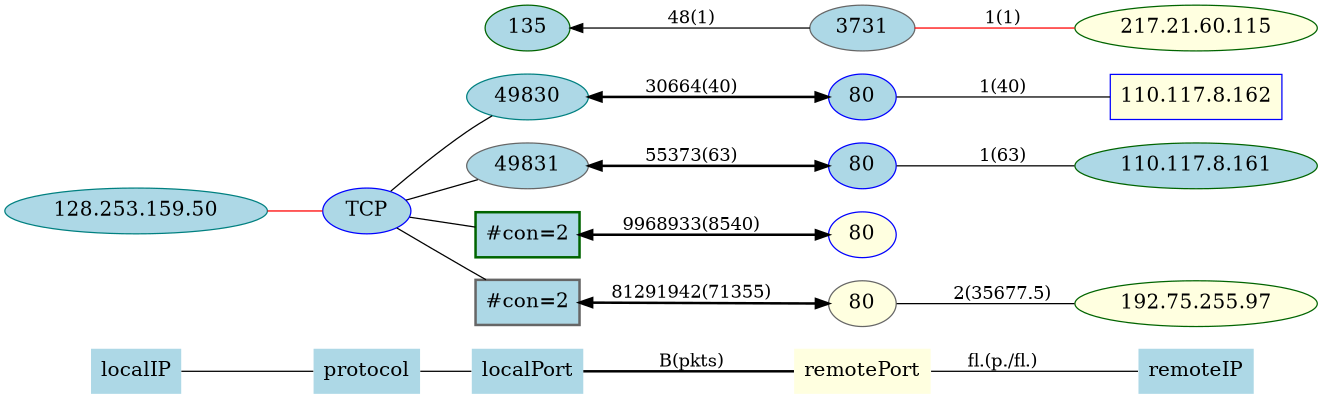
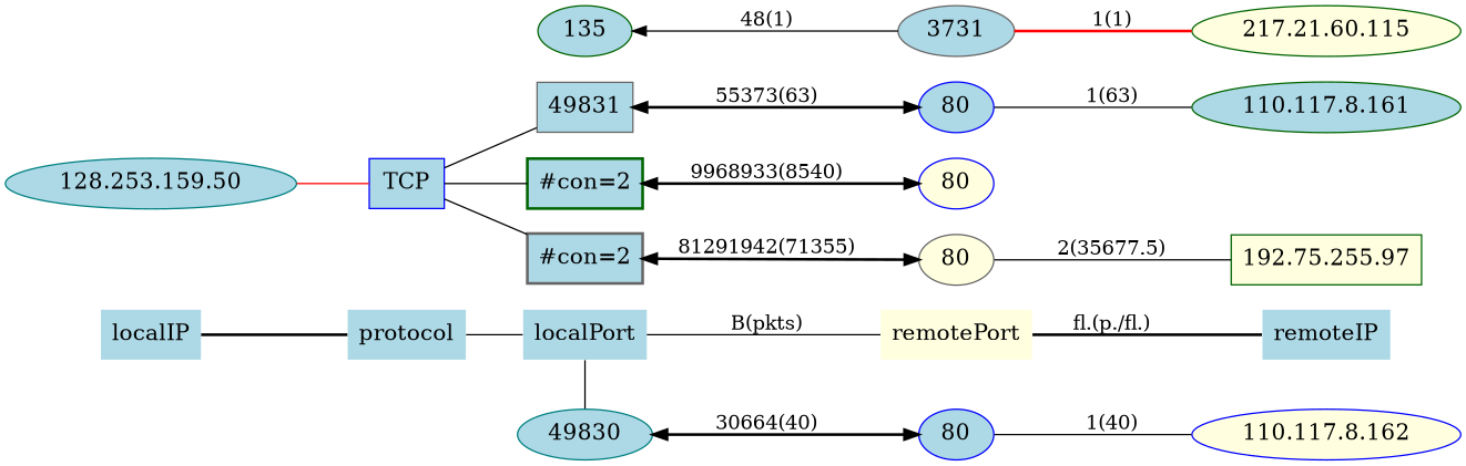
  graph {
    fontname="DejaVu Serif"
    rankdir=LR
    node [color=darkgreen fillcolor=lightblue fontname="DejaVu Serif" fontsize=16 shape=ellipse style=filled]
    edge [fontname="DejaVu Serif"]
    localIP [color=teal shape=plaintext]
    n2 [color=teal label="128.253.159.50"]
    protocol [shape=plaintext]
-   n4 [color=blue label=TCP]
+   n4 [color=blue label=TCP shape=box]
    localPort [color=gray40 shape=plaintext]
    n6 [label=135]
    n7 [color=teal label=49830]
-   n8 [color=gray40 label=49831]
+   n8 [color=gray40 label=49831 shape=box]
    n9 [label="#con=2" shape=box style="bold,filled"]
    n10 [color=gray40 label="#con=2" shape=box style="bold,filled"]
    remotePort [color=gray40 fillcolor=lightyellow shape=plaintext]
    n12 [color=gray40 label=3731]
    n13 [color=blue label=80]
    n14 [color=blue label=80]
    n15 [color=gray40 fillcolor=lightyellow label=80]
    n16 [color=blue fillcolor=lightyellow label=80]
    remoteIP [color=teal shape=plaintext]
    n18 [fillcolor=lightyellow label="217.21.60.115"]
    n19 [label="110.117.8.161"]
-   n20 [color=blue fillcolor=lightyellow label="110.117.8.162" shape=box]
-   n21 [fillcolor=lightyellow label="192.75.255.97"]
+   n20 [color=blue fillcolor=lightyellow label="110.117.8.162"]
+   n21 [fillcolor=lightyellow label="192.75.255.97" shape=box]
    subgraph sub_1 {
      rank=same
      localIP
      n2
    }
    subgraph sub_2 {
      rank=same
      protocol
      n4
    }
    subgraph sub_3 {
      rank=same
      localPort
      n6
      n7
      n8
      n9
      n10
    }
    subgraph sub_4 {
      rank=same
      remotePort
      n12
      n13
      n14
      n15
      n16
    }
    subgraph sub_5 {
      rank=same
      remoteIP
      n18
      n19
      n20
      n21
    }
-   localIP -- protocol
+   localIP -- protocol [style=bold]
    n2 -- n4 [color=red]
    protocol -- localPort
-   n4 -- n7
+   localPort -- n7
    n4 -- n8
    n4 -- n9
    n4 -- n10
-   localPort -- remotePort [label="B(pkts)" style=bold]
+   localPort -- remotePort [label="B(pkts)"]
    n6 -- n12 [color=black dir=back label="48(1)"]
    n7 -- n13 [dir=both label="30664(40)" style=bold]
    n8 -- n14 [dir=both label="55373(63)" style=bold]
    n9 -- n16 [dir=both label="9968933(8540)" style=bold]
    n10 -- n15 [dir=both label="81291942(71355)" style=bold]
-   remotePort -- remoteIP [label="fl.(p./fl.)"]
-   n12 -- n18 [color=red label="1(1)"]
+   remotePort -- remoteIP [label="fl.(p./fl.)" style=bold]
+   n12 -- n18 [color=red label="1(1)" style=bold]
    n13 -- n20 [label="1(40)"]
    n14 -- n19 [label="1(63)"]
    n15 -- n21 [label="2(35677.5)"]
  }
